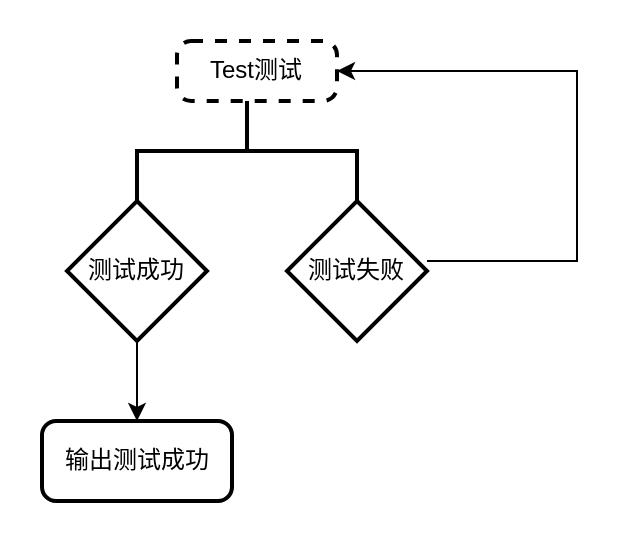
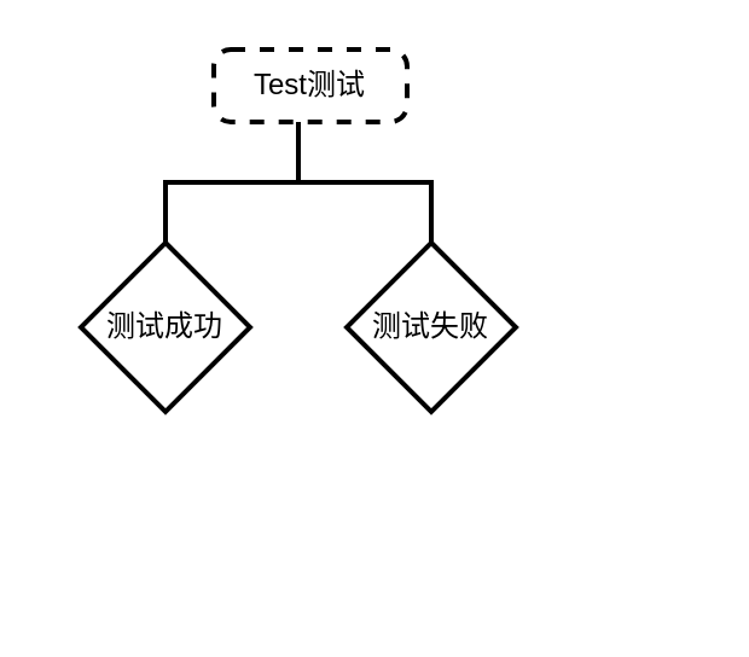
  <mxCell id="0" />
  <mxCell id="1" parent="0" />
  <mxCell id="2" value="Test测试" style="rounded=1;whiteSpace=wrap;html=1;absoluteArcSize=1;arcSize=14;strokeWidth=2;shadow=0;glass=0;comic=0;gradientColor=none;dashed=1;" vertex="1" parent="1"><mxGeometry x="88" y="20" width="80" height="30" as="geometry" /></mxCell>
  <mxCell id="3" value="" style="strokeWidth=2;html=1;shape=mxgraph.flowchart.annotation_2;align=left;labelPosition=right;pointerEvents=1;shadow=0;glass=0;comic=0;gradientColor=none;direction=south;" vertex="1" parent="1"><mxGeometry x="68" y="50" width="110" height="50" as="geometry" /></mxCell>
- <mxCell id="4" style="edgeStyle=orthogonalEdgeStyle;rounded=0;orthogonalLoop=1;jettySize=auto;html=1;" edge="1" parent="1" source="5" target="8"><mxGeometry relative="1" as="geometry" /></mxCell>
  <mxCell id="5" value="测试成功" style="strokeWidth=2;html=1;shape=mxgraph.flowchart.decision;whiteSpace=wrap;shadow=0;glass=0;comic=0;gradientColor=none;" vertex="1" parent="1"><mxGeometry x="33" y="100" width="70" height="70" as="geometry" /></mxCell>
- <mxCell id="6" style="edgeStyle=orthogonalEdgeStyle;rounded=0;orthogonalLoop=1;jettySize=auto;html=1;" edge="1" parent="1" source="7" target="2"><mxGeometry relative="1" as="geometry"><mxPoint x="178" y="28" as="targetPoint" /><Array as="points"><mxPoint x="288" y="130" /><mxPoint x="288" y="35" /></Array></mxGeometry></mxCell>
  <mxCell id="7" value="测试失败" style="strokeWidth=2;html=1;shape=mxgraph.flowchart.decision;whiteSpace=wrap;shadow=0;glass=0;comic=0;gradientColor=none;" vertex="1" parent="1"><mxGeometry x="143" y="100" width="70" height="70" as="geometry" /></mxCell>
- <mxCell id="8" value="输出测试成功" style="rounded=1;whiteSpace=wrap;html=1;absoluteArcSize=1;arcSize=14;strokeWidth=2;shadow=0;glass=0;comic=0;gradientColor=none;" vertex="1" parent="1"><mxGeometry x="20.5" y="210" width="95" height="40" as="geometry" /></mxCell>
